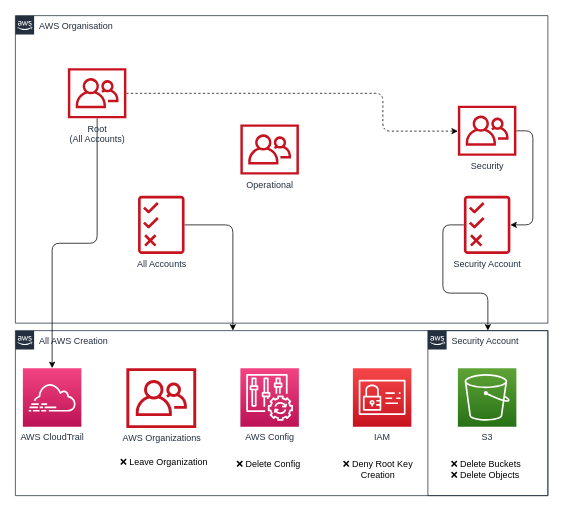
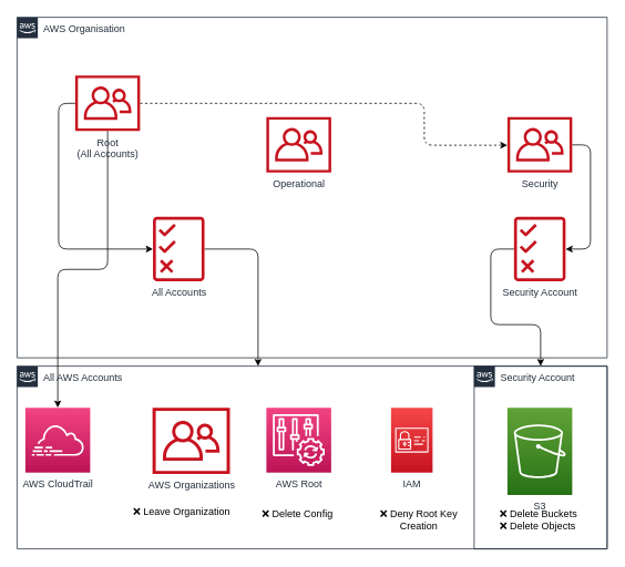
  <mxCell id="0" />
  <mxCell id="1" parent="0" />
- <mxCell id="2" value="All AWS Creation" style="points=[[0,0],[0.25,0],[0.5,0],[0.75,0],[1,0],[1,0.25],[1,0.5],[1,0.75],[1,1],[0.75,1],[0.5,1],[0.25,1],[0,1],[0,0.75],[0,0.5],[0,0.25]];outlineConnect=0;gradientColor=none;html=1;whiteSpace=wrap;fontSize=12;fontStyle=0;shape=mxgraph.aws4.group;grIcon=mxgraph.aws4.group_aws_cloud_alt;strokeColor=#232F3E;fillColor=none;verticalAlign=top;align=left;spacingLeft=30;fontColor=#232F3E;dashed=0;" vertex="1" parent="1"><mxGeometry x="20" y="440" width="710" height="220" as="geometry" /></mxCell>
+ <mxCell id="2" value="All AWS Accounts" style="points=[[0,0],[0.25,0],[0.5,0],[0.75,0],[1,0],[1,0.25],[1,0.5],[1,0.75],[1,1],[0.75,1],[0.5,1],[0.25,1],[0,1],[0,0.75],[0,0.5],[0,0.25]];outlineConnect=0;gradientColor=none;html=1;whiteSpace=wrap;fontSize=12;fontStyle=0;shape=mxgraph.aws4.group;grIcon=mxgraph.aws4.group_aws_cloud_alt;strokeColor=#232F3E;fillColor=none;verticalAlign=top;align=left;spacingLeft=30;fontColor=#232F3E;dashed=0;" vertex="1" parent="1"><mxGeometry x="20" y="440" width="710" height="220" as="geometry" /></mxCell>
  <mxCell id="3" value="Security Account" style="points=[[0,0],[0.25,0],[0.5,0],[0.75,0],[1,0],[1,0.25],[1,0.5],[1,0.75],[1,1],[0.75,1],[0.5,1],[0.25,1],[0,1],[0,0.75],[0,0.5],[0,0.25]];outlineConnect=0;gradientColor=none;html=1;whiteSpace=wrap;fontSize=12;fontStyle=0;shape=mxgraph.aws4.group;grIcon=mxgraph.aws4.group_aws_cloud_alt;strokeColor=#232F3E;fillColor=none;verticalAlign=top;align=left;spacingLeft=30;fontColor=#232F3E;dashed=0;" vertex="1" parent="1"><mxGeometry x="570" y="440" width="160" height="220" as="geometry" /></mxCell>
  <mxCell id="4" value="AWS Organisation" style="points=[[0,0],[0.25,0],[0.5,0],[0.75,0],[1,0],[1,0.25],[1,0.5],[1,0.75],[1,1],[0.75,1],[0.5,1],[0.25,1],[0,1],[0,0.75],[0,0.5],[0,0.25]];outlineConnect=0;gradientColor=none;html=1;whiteSpace=wrap;fontSize=12;fontStyle=0;shape=mxgraph.aws4.group;grIcon=mxgraph.aws4.group_aws_cloud_alt;strokeColor=#232F3E;fillColor=none;verticalAlign=top;align=left;spacingLeft=30;fontColor=#232F3E;dashed=0;" vertex="1" parent="1"><mxGeometry x="20" y="20" width="710" height="410" as="geometry" /></mxCell>
  <mxCell id="5" style="edgeStyle=orthogonalEdgeStyle;rounded=1;orthogonalLoop=1;jettySize=auto;html=1;" edge="1" parent="1" source="8" target="16"><mxGeometry relative="1" as="geometry" /></mxCell>
  <mxCell id="6" style="edgeStyle=orthogonalEdgeStyle;orthogonalLoop=1;jettySize=auto;html=1;rounded=1;dashed=1;" edge="1" parent="1" source="8" target="11"><mxGeometry relative="1" as="geometry"><Array as="points"><mxPoint x="510" y="124" /><mxPoint x="510" y="174" /></Array></mxGeometry></mxCell>
+ <mxCell id="7" style="edgeStyle=orthogonalEdgeStyle;rounded=1;orthogonalLoop=1;jettySize=auto;html=1;" edge="1" parent="1" source="8" target="15"><mxGeometry relative="1" as="geometry"><Array as="points"><mxPoint x="70" y="124" /><mxPoint x="70" y="299" /></Array></mxGeometry></mxCell>
  <mxCell id="8" value="Root&lt;br&gt;(All Accounts)" style="outlineConnect=0;fontColor=#232F3E;gradientColor=none;fillColor=#C7131F;strokeColor=none;dashed=0;verticalLabelPosition=bottom;verticalAlign=top;align=center;html=1;fontSize=12;fontStyle=0;aspect=fixed;pointerEvents=1;shape=mxgraph.aws4.organizations_organizational_unit;" vertex="1" parent="1"><mxGeometry x="90" y="90" width="78" height="67" as="geometry" /></mxCell>
- <mxCell id="9" value="Operational" style="outlineConnect=0;fontColor=#232F3E;gradientColor=none;fillColor=#C7131F;strokeColor=none;dashed=0;verticalLabelPosition=bottom;verticalAlign=top;align=center;html=1;fontSize=12;fontStyle=0;aspect=fixed;pointerEvents=1;shape=mxgraph.aws4.organizations_organizational_unit;" vertex="1" parent="1"><mxGeometry x="320" y="165" width="78" height="67" as="geometry" /></mxCell>
+ <mxCell id="9" value="Operational" style="outlineConnect=0;fontColor=#232F3E;gradientColor=none;fillColor=#C7131F;strokeColor=none;dashed=0;verticalLabelPosition=bottom;verticalAlign=top;align=center;html=1;fontSize=12;fontStyle=0;aspect=fixed;pointerEvents=1;shape=mxgraph.aws4.organizations_organizational_unit;" vertex="1" parent="1"><mxGeometry x="320" y="140" width="78" height="67" as="geometry" /></mxCell>
  <mxCell id="10" style="edgeStyle=orthogonalEdgeStyle;rounded=1;orthogonalLoop=1;jettySize=auto;html=1;" edge="1" parent="1" source="11" target="13"><mxGeometry relative="1" as="geometry"><Array as="points"><mxPoint x="710" y="174" /><mxPoint x="710" y="299" /></Array></mxGeometry></mxCell>
  <mxCell id="11" value="Security" style="outlineConnect=0;fontColor=#232F3E;gradientColor=none;fillColor=#C7131F;strokeColor=none;dashed=0;verticalLabelPosition=bottom;verticalAlign=top;align=center;html=1;fontSize=12;fontStyle=0;aspect=fixed;pointerEvents=1;shape=mxgraph.aws4.organizations_organizational_unit;" vertex="1" parent="1"><mxGeometry x="610" y="140" width="78" height="67" as="geometry" /></mxCell>
  <mxCell id="12" style="edgeStyle=orthogonalEdgeStyle;rounded=1;orthogonalLoop=1;jettySize=auto;html=1;entryX=0.5;entryY=0;entryDx=0;entryDy=0;" edge="1" parent="1" source="13" target="3"><mxGeometry relative="1" as="geometry"><Array as="points"><mxPoint x="590" y="299" /><mxPoint x="590" y="390" /><mxPoint x="650" y="390" /></Array></mxGeometry></mxCell>
  <mxCell id="13" value="Security Account" style="outlineConnect=0;fontColor=#232F3E;gradientColor=none;fillColor=#C7131F;strokeColor=none;dashed=0;verticalLabelPosition=bottom;verticalAlign=top;align=center;html=1;fontSize=12;fontStyle=0;aspect=fixed;pointerEvents=1;shape=mxgraph.aws4.permissions;" vertex="1" parent="1"><mxGeometry x="618" y="260" width="62" height="78" as="geometry" /></mxCell>
  <mxCell id="14" style="edgeStyle=orthogonalEdgeStyle;rounded=1;orthogonalLoop=1;jettySize=auto;html=1;" edge="1" parent="1" source="15" target="2"><mxGeometry relative="1" as="geometry"><Array as="points"><mxPoint x="310" y="299" /></Array></mxGeometry></mxCell>
  <mxCell id="15" value="All Accounts" style="outlineConnect=0;fontColor=#232F3E;gradientColor=none;fillColor=#C7131F;strokeColor=none;dashed=0;verticalLabelPosition=bottom;verticalAlign=top;align=center;html=1;fontSize=12;fontStyle=0;aspect=fixed;pointerEvents=1;shape=mxgraph.aws4.permissions;" vertex="1" parent="1"><mxGeometry x="183.56" y="260" width="62" height="78" as="geometry" /></mxCell>
  <mxCell id="16" value="AWS CloudTrail" style="outlineConnect=0;fontColor=#232F3E;gradientColor=#F34482;gradientDirection=north;fillColor=#BC1356;strokeColor=#ffffff;dashed=0;verticalLabelPosition=bottom;verticalAlign=top;align=center;html=1;fontSize=12;fontStyle=0;aspect=fixed;shape=mxgraph.aws4.resourceIcon;resIcon=mxgraph.aws4.cloudtrail;" vertex="1" parent="1"><mxGeometry x="30" y="490" width="78" height="78" as="geometry" /></mxCell>
- <mxCell id="17" value="AWS Organizations" style="outlineConnect=0;fontColor=#232F3E;gradientColor=none;fillColor=#C7131F;strokeColor=none;dashed=0;verticalLabelPosition=bottom;verticalAlign=top;align=center;html=1;fontSize=12;fontStyle=0;aspect=fixed;pointerEvents=1;shape=mxgraph.aws4.organizations_organizational_unit;" vertex="1" parent="1"><mxGeometry x="168" y="490" width="93.13" height="80" as="geometry" /></mxCell>
- <mxCell id="18" value="AWS Config" style="outlineConnect=0;fontColor=#232F3E;gradientColor=#F34482;gradientDirection=north;fillColor=#BC1356;strokeColor=#ffffff;dashed=0;verticalLabelPosition=bottom;verticalAlign=top;align=center;html=1;fontSize=12;fontStyle=0;aspect=fixed;shape=mxgraph.aws4.resourceIcon;resIcon=mxgraph.aws4.config;" vertex="1" parent="1"><mxGeometry x="320" y="490" width="78" height="78" as="geometry" /></mxCell>
- <mxCell id="19" value="IAM" style="outlineConnect=0;fontColor=#232F3E;gradientColor=#F54749;gradientDirection=north;fillColor=#C7131F;strokeColor=#ffffff;dashed=0;verticalLabelPosition=bottom;verticalAlign=top;align=center;html=1;fontSize=12;fontStyle=0;aspect=fixed;shape=mxgraph.aws4.resourceIcon;resIcon=mxgraph.aws4.identity_and_access_management;" vertex="1" parent="1"><mxGeometry x="470" y="490" width="78" height="78" as="geometry" /></mxCell>
+ <mxCell id="17" value="AWS Organizations" style="outlineConnect=0;fontColor=#232F3E;gradientColor=none;fillColor=#C7131F;strokeColor=none;dashed=0;verticalLabelPosition=bottom;verticalAlign=top;align=center;html=1;fontSize=12;fontStyle=0;aspect=fixed;pointerEvents=1;shape=mxgraph.aws4.organizations_organizational_unit;" vertex="1" parent="1"><mxGeometry x="183" y="490" width="93.13" height="80" as="geometry" /></mxCell>
+ <mxCell id="18" value="AWS Root" style="outlineConnect=0;fontColor=#232F3E;gradientColor=#F34482;gradientDirection=north;fillColor=#BC1356;strokeColor=#ffffff;dashed=0;verticalLabelPosition=bottom;verticalAlign=top;align=center;html=1;fontSize=12;fontStyle=0;aspect=fixed;shape=mxgraph.aws4.resourceIcon;resIcon=mxgraph.aws4.config;" vertex="1" parent="1"><mxGeometry x="320" y="490" width="78" height="78" as="geometry" /></mxCell>
+ <mxCell id="19" value="IAM" style="outlineConnect=0;fontColor=#232F3E;gradientColor=#F54749;gradientDirection=north;fillColor=#C7131F;strokeColor=#ffffff;dashed=0;verticalLabelPosition=bottom;verticalAlign=top;align=center;html=1;fontSize=12;fontStyle=0;aspect=fixed;shape=mxgraph.aws4.resourceIcon;resIcon=mxgraph.aws4.identity_and_access_management;" vertex="1" parent="1"><mxGeometry x="470" y="490" width="50" height="78" as="geometry" /></mxCell>
  <mxCell id="20" value="&lt;div align=&quot;left&quot;&gt;❌ Leave Organization&lt;br&gt;&lt;/div&gt;" style="text;html=1;strokeColor=none;fillColor=none;align=left;verticalAlign=middle;whiteSpace=wrap;rounded=0;" vertex="1" parent="1"><mxGeometry x="158" y="607.5" width="142" height="15" as="geometry" /></mxCell>
  <mxCell id="21" value="&lt;div align=&quot;left&quot;&gt;❌ Delete Config&lt;br&gt;&lt;/div&gt;" style="text;html=1;strokeColor=none;fillColor=none;align=left;verticalAlign=middle;whiteSpace=wrap;rounded=0;" vertex="1" parent="1"><mxGeometry x="313" y="610" width="137" height="15" as="geometry" /></mxCell>
  <mxCell id="22" value="&lt;div&gt;❌ Deny Root Key&lt;br&gt;&lt;div align=&quot;center&quot;&gt;Creation&lt;br&gt;&lt;/div&gt;&lt;/div&gt;" style="text;html=1;strokeColor=none;fillColor=none;align=left;verticalAlign=middle;whiteSpace=wrap;rounded=0;" vertex="1" parent="1"><mxGeometry x="454.5" y="610" width="109" height="30" as="geometry" /></mxCell>
- <mxCell id="23" value="S3" style="outlineConnect=0;fontColor=#232F3E;gradientColor=#60A337;gradientDirection=north;fillColor=#277116;strokeColor=#ffffff;dashed=0;verticalLabelPosition=bottom;verticalAlign=top;align=center;html=1;fontSize=12;fontStyle=0;aspect=fixed;shape=mxgraph.aws4.resourceIcon;resIcon=mxgraph.aws4.s3;" vertex="1" parent="1"><mxGeometry x="610" y="490" width="78" height="78" as="geometry" /></mxCell>
+ <mxCell id="23" value="S3" style="outlineConnect=0;fontColor=#232F3E;gradientColor=#60A337;gradientDirection=north;fillColor=#277116;strokeColor=#ffffff;dashed=0;verticalLabelPosition=bottom;verticalAlign=top;align=center;html=1;fontSize=12;fontStyle=0;aspect=fixed;shape=mxgraph.aws4.resourceIcon;resIcon=mxgraph.aws4.s3;" vertex="1" parent="1"><mxGeometry x="610" y="490" width="78" height="105" as="geometry" /></mxCell>
  <mxCell id="24" value="&lt;div align=&quot;left&quot;&gt;❌ Delete Buckets&lt;br&gt;&lt;/div&gt;❌ Delete Objects" style="text;html=1;strokeColor=none;fillColor=none;align=left;verticalAlign=middle;whiteSpace=wrap;rounded=0;" vertex="1" parent="1"><mxGeometry x="599" y="605" width="131" height="40" as="geometry" /></mxCell>
